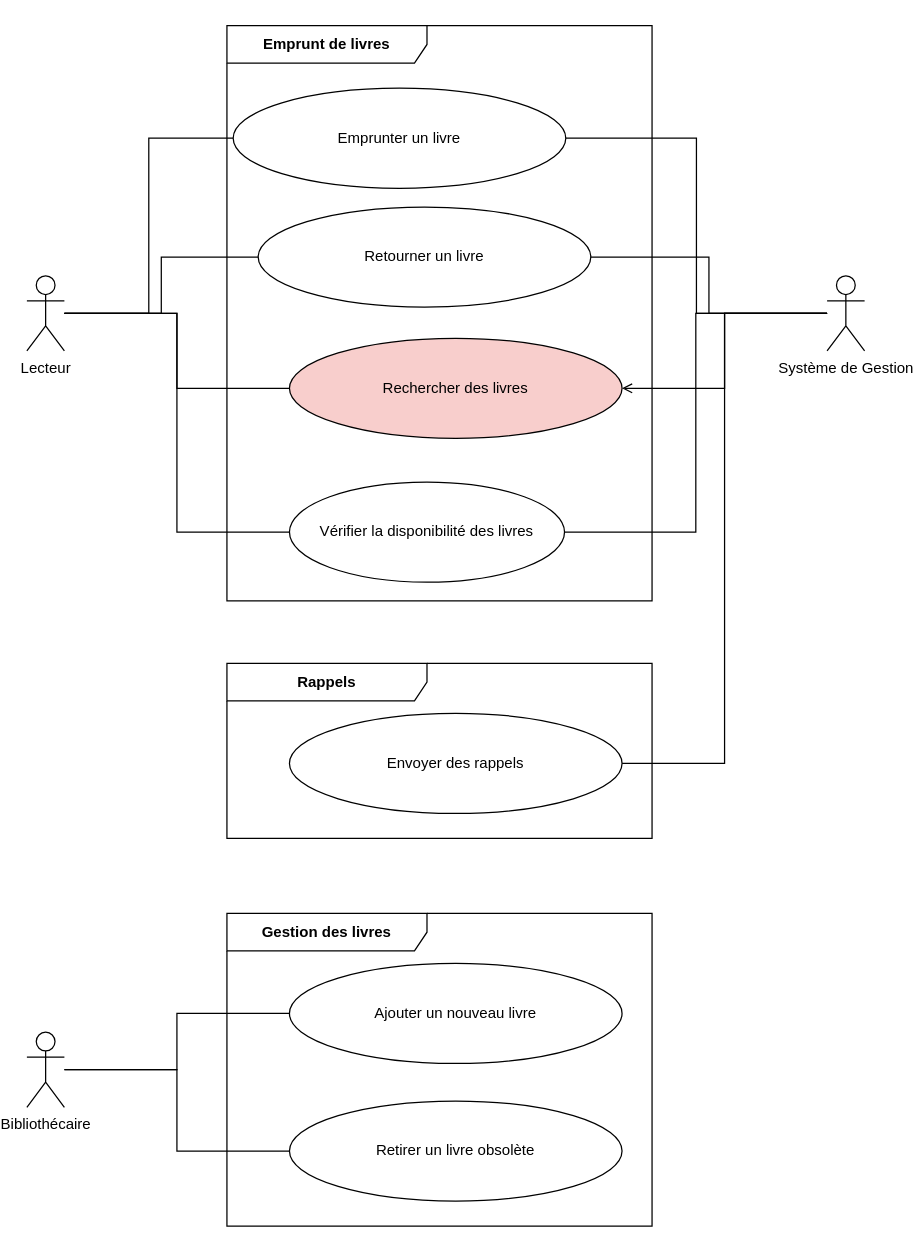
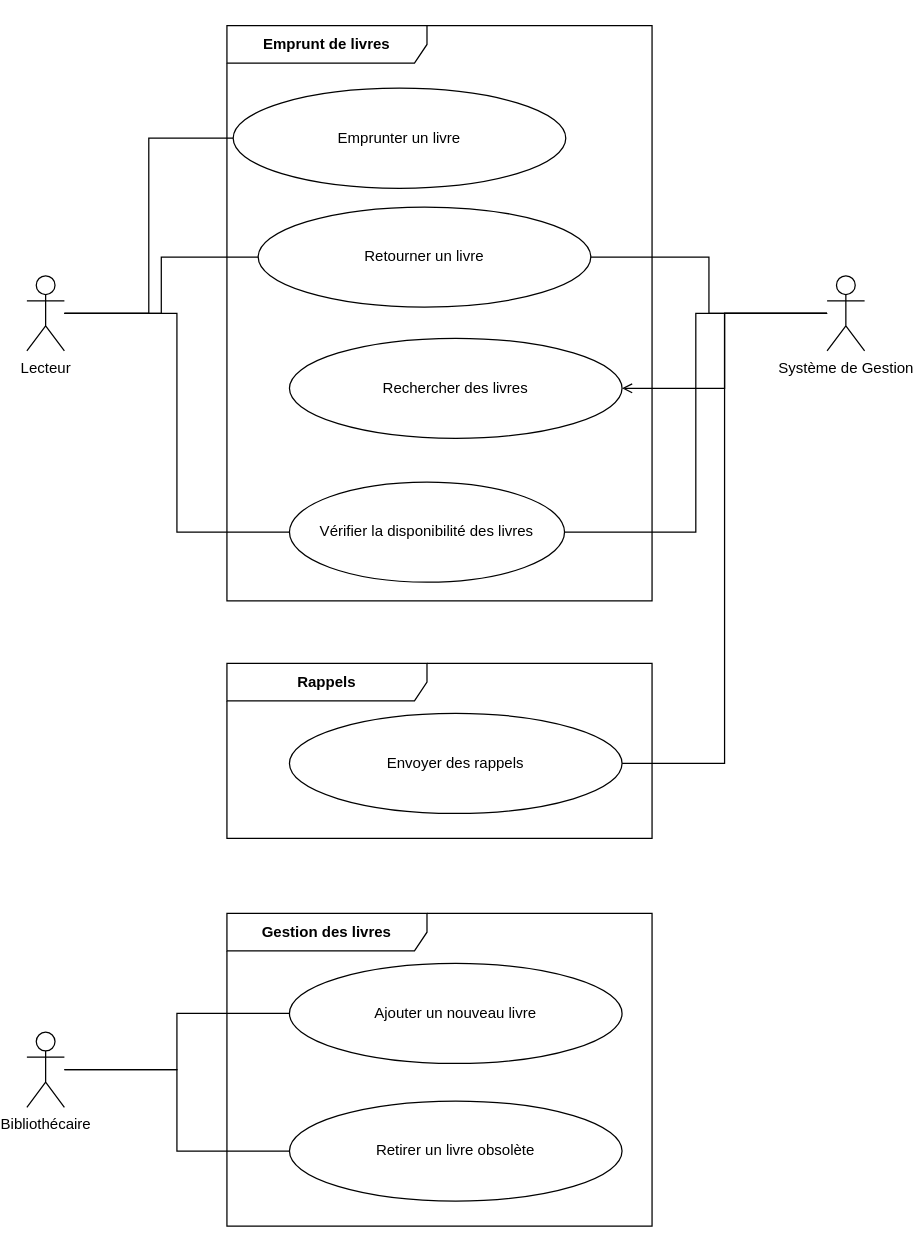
  <mxCell id="0" />
  <mxCell id="1" parent="0" />
  <mxCell id="2" style="edgeStyle=orthogonalEdgeStyle;rounded=0;orthogonalLoop=1;jettySize=auto;html=1;entryX=0;entryY=0.5;entryDx=0;entryDy=0;endArrow=none;endFill=0;" parent="1" source="6" target="20" edge="1"><mxGeometry relative="1" as="geometry" /></mxCell>
  <mxCell id="3" style="edgeStyle=orthogonalEdgeStyle;rounded=0;orthogonalLoop=1;jettySize=auto;html=1;entryX=0;entryY=0.5;entryDx=0;entryDy=0;endArrow=none;endFill=0;" parent="1" source="6" target="21" edge="1"><mxGeometry relative="1" as="geometry" /></mxCell>
- <mxCell id="4" style="edgeStyle=orthogonalEdgeStyle;rounded=0;orthogonalLoop=1;jettySize=auto;html=1;entryX=0;entryY=0.5;entryDx=0;entryDy=0;endArrow=none;endFill=0;" parent="1" source="6" target="22" edge="1"><mxGeometry relative="1" as="geometry" /></mxCell>
  <mxCell id="5" style="edgeStyle=orthogonalEdgeStyle;rounded=0;orthogonalLoop=1;jettySize=auto;html=1;entryX=0;entryY=0.5;entryDx=0;entryDy=0;endArrow=none;endFill=0;" parent="1" source="6" target="23" edge="1"><mxGeometry relative="1" as="geometry" /></mxCell>
  <mxCell id="6" value="Lecteur" style="shape=umlActor;verticalLabelPosition=bottom;verticalAlign=top;html=1;outlineConnect=0;" parent="1" vertex="1"><mxGeometry x="20" y="220" width="30" height="60" as="geometry" /></mxCell>
  <mxCell id="7" style="edgeStyle=orthogonalEdgeStyle;rounded=0;orthogonalLoop=1;jettySize=auto;html=1;entryX=0;entryY=0.5;entryDx=0;entryDy=0;endArrow=none;endFill=0;" parent="1" source="9" target="17" edge="1"><mxGeometry relative="1" as="geometry" /></mxCell>
  <mxCell id="8" style="edgeStyle=orthogonalEdgeStyle;rounded=0;orthogonalLoop=1;jettySize=auto;html=1;entryX=0;entryY=0.5;entryDx=0;entryDy=0;endArrow=none;endFill=0;" parent="1" source="9" target="16" edge="1"><mxGeometry relative="1" as="geometry" /></mxCell>
  <mxCell id="9" value="Bibliothécaire" style="shape=umlActor;verticalLabelPosition=bottom;verticalAlign=top;html=1;outlineConnect=0;" parent="1" vertex="1"><mxGeometry x="20" y="825" width="30" height="60" as="geometry" /></mxCell>
  <mxCell id="10" style="edgeStyle=orthogonalEdgeStyle;rounded=0;orthogonalLoop=1;jettySize=auto;html=1;entryX=1;entryY=0.5;entryDx=0;entryDy=0;endArrow=none;endFill=0;" parent="1" source="15" target="23" edge="1"><mxGeometry relative="1" as="geometry" /></mxCell>
  <mxCell id="11" style="edgeStyle=orthogonalEdgeStyle;rounded=0;orthogonalLoop=1;jettySize=auto;html=1;entryX=1;entryY=0.5;entryDx=0;entryDy=0;endArrow=none;endFill=0;" edge="1" parent="1" source="15" target="18"><mxGeometry relative="1" as="geometry" /></mxCell>
- <mxCell id="12" style="edgeStyle=orthogonalEdgeStyle;rounded=0;orthogonalLoop=1;jettySize=auto;html=1;entryX=1;entryY=0.5;entryDx=0;entryDy=0;endArrow=none;endFill=0;" edge="1" parent="1" source="15" target="20"><mxGeometry relative="1" as="geometry" /></mxCell>
  <mxCell id="13" style="edgeStyle=orthogonalEdgeStyle;rounded=0;orthogonalLoop=1;jettySize=auto;html=1;entryX=1;entryY=0.5;entryDx=0;entryDy=0;endArrow=none;endFill=0;" edge="1" parent="1" source="15" target="21"><mxGeometry relative="1" as="geometry" /></mxCell>
  <mxCell id="14" style="edgeStyle=orthogonalEdgeStyle;rounded=0;orthogonalLoop=1;jettySize=auto;html=1;entryX=1;entryY=0.5;entryDx=0;entryDy=0;endArrow=open;endFill=0;" edge="1" parent="1" source="15" target="22"><mxGeometry relative="1" as="geometry" /></mxCell>
  <mxCell id="15" value="Système de Gestion" style="shape=umlActor;verticalLabelPosition=bottom;verticalAlign=top;html=1;outlineConnect=0;" parent="1" vertex="1"><mxGeometry x="660" y="220" width="30" height="60" as="geometry" /></mxCell>
  <mxCell id="16" value="Ajouter un nouveau livre" style="ellipse;whiteSpace=wrap;html=1;" parent="1" vertex="1"><mxGeometry x="230" y="770" width="266" height="80" as="geometry" /></mxCell>
  <mxCell id="17" value="Retirer un livre obsolète" style="ellipse;whiteSpace=wrap;html=1;" parent="1" vertex="1"><mxGeometry x="230" y="880" width="266" height="80" as="geometry" /></mxCell>
  <mxCell id="18" value="Envoyer des rappels" style="ellipse;whiteSpace=wrap;html=1;" vertex="1" parent="1"><mxGeometry x="230" y="570" width="266" height="80" as="geometry" /></mxCell>
  <mxCell id="19" value="&lt;b&gt;Emprunt de livres&lt;/b&gt;" style="shape=umlFrame;whiteSpace=wrap;html=1;pointerEvents=0;recursiveResize=0;container=1;collapsible=0;width=160;" vertex="1" parent="1"><mxGeometry x="180" y="20" width="340" height="460" as="geometry" /></mxCell>
  <mxCell id="20" value="Emprunter un livre" style="ellipse;whiteSpace=wrap;html=1;" parent="19" vertex="1"><mxGeometry x="5" y="50" width="266" height="80" as="geometry" /></mxCell>
  <mxCell id="21" value="Retourner un livre" style="ellipse;whiteSpace=wrap;html=1;" parent="19" vertex="1"><mxGeometry x="25" y="145" width="266" height="80" as="geometry" /></mxCell>
- <mxCell id="22" value="Rechercher des livres" style="ellipse;whiteSpace=wrap;html=1;fillColor=#f8cecc;" parent="19" vertex="1"><mxGeometry x="50" y="250" width="266" height="80" as="geometry" /></mxCell>
+ <mxCell id="22" value="Rechercher des livres" style="ellipse;whiteSpace=wrap;html=1;" parent="19" vertex="1"><mxGeometry x="50" y="250" width="266" height="80" as="geometry" /></mxCell>
  <mxCell id="23" value="Vérifier la disponibilité des livres" style="ellipse;whiteSpace=wrap;html=1;" parent="19" vertex="1"><mxGeometry x="50" y="365" width="220" height="80" as="geometry" /></mxCell>
  <mxCell id="24" value="&lt;b&gt;Rappels&lt;/b&gt;" style="shape=umlFrame;whiteSpace=wrap;html=1;pointerEvents=0;recursiveResize=0;container=1;collapsible=0;width=160;" vertex="1" parent="1"><mxGeometry x="180" y="530" width="340" height="140" as="geometry" /></mxCell>
  <mxCell id="25" value="&lt;b&gt;Gestion des livres&lt;/b&gt;" style="shape=umlFrame;whiteSpace=wrap;html=1;pointerEvents=0;recursiveResize=0;container=1;collapsible=0;width=160;" vertex="1" parent="1"><mxGeometry x="180" y="730" width="340" height="250" as="geometry" /></mxCell>
